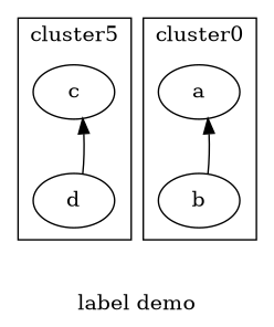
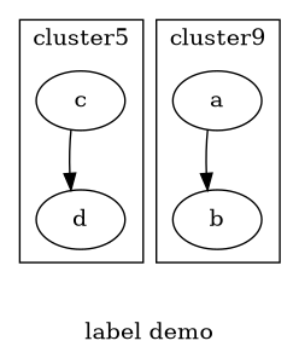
  digraph {
    label="label demo"
    rankdir=TB
    c
    d
    a
    b
    subgraph cluster_1 {
      label=cluster5
      c
      d
    }
    subgraph cluster_2 {
-     label=cluster0
+     label=cluster9
      labeljust=right
      a
      b
    }
-   d -> c
-   b -> a
+   c -> d
+   a -> b
  }
